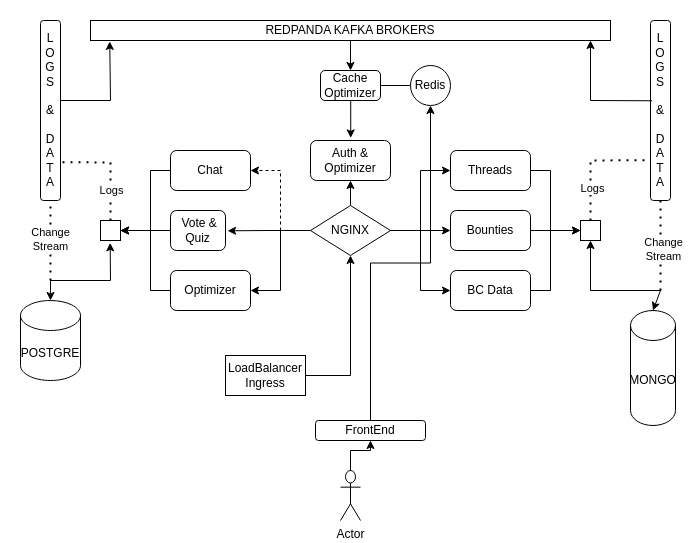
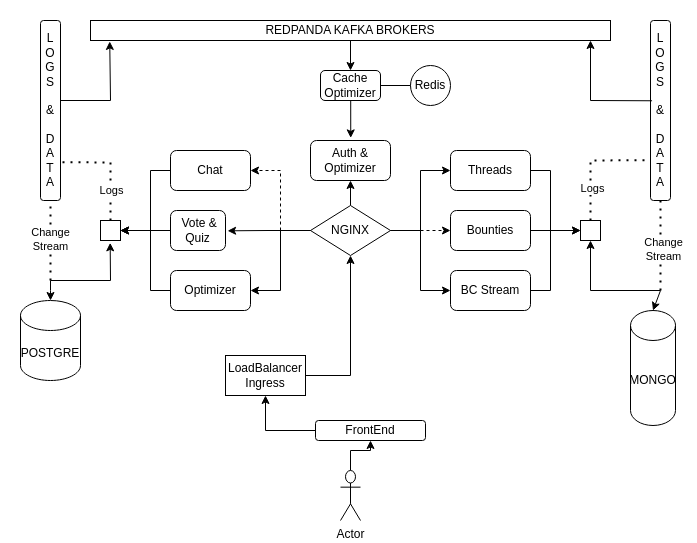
  <mxCell id="0" />
  <mxCell id="1" parent="0" />
  <mxCell id="2" style="edgeStyle=orthogonalEdgeStyle;rounded=0;orthogonalLoop=1;jettySize=auto;html=1;entryX=0.5;entryY=1;entryDx=0;entryDy=0;" parent="1" source="3" target="5" edge="1"><mxGeometry relative="1" as="geometry" /></mxCell>
  <mxCell id="3" value="Actor" style="shape=umlActor;verticalLabelPosition=bottom;verticalAlign=top;html=1;outlineConnect=0;" parent="1" vertex="1"><mxGeometry x="340" y="470" width="20" height="50" as="geometry" /></mxCell>
- <mxCell id="4" style="edgeStyle=orthogonalEdgeStyle;rounded=0;orthogonalLoop=1;jettySize=auto;html=1;" parent="1" source="5" target="49" edge="1"><mxGeometry relative="1" as="geometry" /></mxCell>
+ <mxCell id="4" style="edgeStyle=orthogonalEdgeStyle;rounded=0;orthogonalLoop=1;jettySize=auto;html=1;entryX=0.5;entryY=1;entryDx=0;entryDy=0;" parent="1" source="5" target="16" edge="1"><mxGeometry relative="1" as="geometry" /></mxCell>
  <mxCell id="5" value="FrontEnd" style="rounded=1;whiteSpace=wrap;html=1;" parent="1" vertex="1"><mxGeometry x="315" y="420" width="110" height="20" as="geometry" /></mxCell>
  <mxCell id="6" style="edgeStyle=orthogonalEdgeStyle;rounded=0;orthogonalLoop=1;jettySize=auto;html=1;entryX=1;entryY=0.5;entryDx=0;entryDy=0;dashed=1;" parent="1" source="12" target="20" edge="1"><mxGeometry relative="1" as="geometry" /></mxCell>
  <mxCell id="7" style="edgeStyle=orthogonalEdgeStyle;rounded=0;orthogonalLoop=1;jettySize=auto;html=1;entryX=1;entryY=0.5;entryDx=0;entryDy=0;" parent="1" source="12" target="22" edge="1"><mxGeometry relative="1" as="geometry" /></mxCell>
  <mxCell id="8" style="edgeStyle=orthogonalEdgeStyle;rounded=0;orthogonalLoop=1;jettySize=auto;html=1;entryX=0;entryY=0.5;entryDx=0;entryDy=0;" parent="1" source="12" target="24" edge="1"><mxGeometry relative="1" as="geometry"><Array as="points"><mxPoint x="420" y="230" /><mxPoint x="420" y="170" /></Array></mxGeometry></mxCell>
- <mxCell id="9" style="edgeStyle=orthogonalEdgeStyle;rounded=0;orthogonalLoop=1;jettySize=auto;html=1;" parent="1" source="12" target="14" edge="1"><mxGeometry relative="1" as="geometry" /></mxCell>
+ <mxCell id="9" style="edgeStyle=orthogonalEdgeStyle;rounded=0;orthogonalLoop=1;jettySize=auto;html=1;dashed=1;" parent="1" source="12" target="14" edge="1"><mxGeometry relative="1" as="geometry" /></mxCell>
  <mxCell id="10" style="edgeStyle=orthogonalEdgeStyle;rounded=0;orthogonalLoop=1;jettySize=auto;html=1;entryX=0;entryY=0.5;entryDx=0;entryDy=0;" parent="1" source="12" target="25" edge="1"><mxGeometry relative="1" as="geometry"><Array as="points"><mxPoint x="420" y="230" /><mxPoint x="420" y="290" /></Array></mxGeometry></mxCell>
  <mxCell id="11" style="edgeStyle=orthogonalEdgeStyle;rounded=0;orthogonalLoop=1;jettySize=auto;html=1;entryX=0.5;entryY=1;entryDx=0;entryDy=0;" parent="1" source="12" target="26" edge="1"><mxGeometry relative="1" as="geometry" /></mxCell>
  <mxCell id="12" value="NGINX" style="rhombus;whiteSpace=wrap;html=1;" parent="1" vertex="1"><mxGeometry x="310" y="205" width="80" height="50" as="geometry" /></mxCell>
  <mxCell id="13" style="edgeStyle=orthogonalEdgeStyle;rounded=0;orthogonalLoop=1;jettySize=auto;html=1;entryX=0;entryY=0.5;entryDx=0;entryDy=0;" parent="1" source="14" target="35" edge="1"><mxGeometry relative="1" as="geometry" /></mxCell>
  <mxCell id="14" value="Bounties" style="rounded=1;whiteSpace=wrap;html=1;" parent="1" vertex="1"><mxGeometry x="450" y="210" width="80" height="40" as="geometry" /></mxCell>
  <mxCell id="15" style="edgeStyle=orthogonalEdgeStyle;rounded=0;orthogonalLoop=1;jettySize=auto;html=1;entryX=0.5;entryY=1;entryDx=0;entryDy=0;" parent="1" source="16" target="12" edge="1"><mxGeometry relative="1" as="geometry" /></mxCell>
  <mxCell id="16" value="LoadBalancer&lt;br&gt;Ingress" style="rounded=0;whiteSpace=wrap;html=1;" parent="1" vertex="1"><mxGeometry x="225" y="355" width="80" height="40" as="geometry" /></mxCell>
  <mxCell id="17" style="edgeStyle=orthogonalEdgeStyle;rounded=0;orthogonalLoop=1;jettySize=auto;html=1;entryX=1;entryY=0.5;entryDx=0;entryDy=0;" parent="1" source="18" target="34" edge="1"><mxGeometry relative="1" as="geometry" /></mxCell>
  <mxCell id="18" value="&amp;nbsp;Vote &amp;amp; Quiz" style="rounded=1;whiteSpace=wrap;html=1;" parent="1" vertex="1"><mxGeometry x="170" y="210" width="55" height="40" as="geometry" /></mxCell>
  <mxCell id="19" style="edgeStyle=orthogonalEdgeStyle;rounded=0;orthogonalLoop=1;jettySize=auto;html=1;entryX=1;entryY=0.5;entryDx=0;entryDy=0;" parent="1" source="20" target="34" edge="1"><mxGeometry relative="1" as="geometry"><Array as="points"><mxPoint x="150" y="170" /><mxPoint x="150" y="230" /></Array></mxGeometry></mxCell>
  <mxCell id="20" value="Chat" style="rounded=1;whiteSpace=wrap;html=1;" parent="1" vertex="1"><mxGeometry x="170" y="150" width="80" height="40" as="geometry" /></mxCell>
  <mxCell id="21" style="edgeStyle=orthogonalEdgeStyle;rounded=0;orthogonalLoop=1;jettySize=auto;html=1;entryX=1;entryY=0.5;entryDx=0;entryDy=0;" parent="1" source="22" target="34" edge="1"><mxGeometry relative="1" as="geometry"><Array as="points"><mxPoint x="150" y="290" /><mxPoint x="150" y="230" /></Array></mxGeometry></mxCell>
  <mxCell id="22" value="Optimizer" style="rounded=1;whiteSpace=wrap;html=1;" parent="1" vertex="1"><mxGeometry x="170" y="270" width="80" height="40" as="geometry" /></mxCell>
  <mxCell id="23" style="edgeStyle=orthogonalEdgeStyle;rounded=0;orthogonalLoop=1;jettySize=auto;html=1;entryX=0;entryY=0.5;entryDx=0;entryDy=0;" parent="1" source="24" target="35" edge="1"><mxGeometry relative="1" as="geometry"><Array as="points"><mxPoint x="550" y="170" /><mxPoint x="550" y="230" /></Array></mxGeometry></mxCell>
  <mxCell id="24" value="Threads" style="rounded=1;whiteSpace=wrap;html=1;" parent="1" vertex="1"><mxGeometry x="450" y="150" width="80" height="40" as="geometry" /></mxCell>
- <mxCell id="25" value="BC Data" style="rounded=1;whiteSpace=wrap;html=1;" parent="1" vertex="1"><mxGeometry x="450" y="270" width="80" height="40" as="geometry" /></mxCell>
+ <mxCell id="25" value="BC Stream" style="rounded=1;whiteSpace=wrap;html=1;" parent="1" vertex="1"><mxGeometry x="450" y="270" width="80" height="40" as="geometry" /></mxCell>
  <mxCell id="26" value="Auth &amp;amp; Optimizer" style="rounded=1;whiteSpace=wrap;html=1;" parent="1" vertex="1"><mxGeometry x="310" y="140" width="80" height="40" as="geometry" /></mxCell>
  <mxCell id="27" value="L&lt;br&gt;O&lt;br&gt;G&lt;br&gt;S&lt;br&gt;&lt;br&gt;&amp;amp;&lt;br&gt;&lt;br&gt;D&lt;br&gt;A&lt;br&gt;T&lt;br&gt;A" style="rounded=1;whiteSpace=wrap;html=1;" parent="1" vertex="1"><mxGeometry x="40" width="20" height="180" as="geometry" y="20" /></mxCell>
  <mxCell id="28" style="edgeStyle=orthogonalEdgeStyle;rounded=0;orthogonalLoop=1;jettySize=auto;html=1;entryX=0.5;entryY=0;entryDx=0;entryDy=0;" edge="1" parent="1" source="29" target="51"><mxGeometry relative="1" as="geometry" /></mxCell>
  <mxCell id="29" value="REDPANDA KAFKA BROKERS" style="rounded=0;whiteSpace=wrap;html=1;" parent="1" vertex="1"><mxGeometry x="90" width="520" height="20" as="geometry" y="20" /></mxCell>
  <mxCell id="30" value="L&lt;br&gt;O&lt;br&gt;G&lt;br&gt;S&lt;br&gt;&lt;br&gt;&amp;amp;&lt;br&gt;&lt;br&gt;D&lt;br&gt;A&lt;br&gt;T&lt;br&gt;A" style="rounded=1;whiteSpace=wrap;html=1;" parent="1" vertex="1"><mxGeometry x="650" width="20" height="180" as="geometry" y="20" /></mxCell>
  <mxCell id="31" style="edgeStyle=orthogonalEdgeStyle;rounded=0;orthogonalLoop=1;jettySize=auto;html=1;entryX=1.038;entryY=0.508;entryDx=0;entryDy=0;entryPerimeter=0;" parent="1" source="12" target="18" edge="1"><mxGeometry relative="1" as="geometry" /></mxCell>
  <mxCell id="32" value="POSTGRE" style="shape=cylinder3;whiteSpace=wrap;html=1;boundedLbl=1;backgroundOutline=1;size=15;" parent="1" vertex="1"><mxGeometry x="20" y="300" width="60" height="80" as="geometry" /></mxCell>
  <mxCell id="33" value="MONGO" style="shape=cylinder3;whiteSpace=wrap;html=1;boundedLbl=1;backgroundOutline=1;size=15;" parent="1" vertex="1"><mxGeometry x="630" y="310" width="45" height="115" as="geometry" /></mxCell>
  <mxCell id="34" value="" style="rounded=0;whiteSpace=wrap;html=1;" parent="1" vertex="1"><mxGeometry x="100" y="220" width="20" height="20" as="geometry" /></mxCell>
  <mxCell id="35" value="" style="rounded=0;whiteSpace=wrap;html=1;" parent="1" vertex="1"><mxGeometry x="580" y="220" width="20" height="20" as="geometry" /></mxCell>
  <mxCell id="36" value="" style="endArrow=none;html=1;rounded=0;" parent="1" edge="1"><mxGeometry width="50" height="50" relative="1" as="geometry"><mxPoint x="530" y="290" as="sourcePoint" /><mxPoint x="550" y="230" as="targetPoint" /><Array as="points"><mxPoint x="550" y="290" /></Array></mxGeometry></mxCell>
  <mxCell id="37" value="" style="endArrow=classic;startArrow=classic;html=1;rounded=0;entryX=0.483;entryY=1.117;entryDx=0;entryDy=0;entryPerimeter=0;exitX=0.5;exitY=0;exitDx=0;exitDy=0;exitPerimeter=0;" parent="1" source="32" target="34" edge="1"><mxGeometry width="50" height="50" relative="1" as="geometry"><mxPoint x="60" y="310" as="sourcePoint" /><mxPoint x="220" y="300" as="targetPoint" /><Array as="points"><mxPoint x="50" y="290" /><mxPoint x="50" y="280" /><mxPoint x="110" y="280" /></Array></mxGeometry></mxCell>
  <mxCell id="38" value="" style="endArrow=classic;startArrow=classic;html=1;rounded=0;entryX=0.5;entryY=1;entryDx=0;entryDy=0;exitX=0.5;exitY=0;exitDx=0;exitDy=0;exitPerimeter=0;" parent="1" source="33" target="35" edge="1"><mxGeometry width="50" height="50" relative="1" as="geometry"><mxPoint x="640" y="340" as="sourcePoint" /><mxPoint x="690" y="240" as="targetPoint" /><Array as="points"><mxPoint x="660" y="290" /><mxPoint x="590" y="290" /></Array></mxGeometry></mxCell>
  <mxCell id="39" value="" style="endArrow=none;dashed=1;html=1;dashPattern=1 3;strokeWidth=2;rounded=0;" parent="1" edge="1"><mxGeometry width="50" height="50" relative="1" as="geometry"><mxPoint x="50" y="280" as="sourcePoint" /><mxPoint x="50" y="200" as="targetPoint" /></mxGeometry></mxCell>
  <mxCell id="40" value="Change&lt;br&gt;Stream" style="edgeLabel;html=1;align=center;verticalAlign=middle;resizable=0;points=[];" parent="39" vertex="1" connectable="0"><mxGeometry x="0.055" y="1" relative="1" as="geometry"><mxPoint as="offset" /></mxGeometry></mxCell>
  <mxCell id="41" value="" style="endArrow=none;dashed=1;html=1;dashPattern=1 3;strokeWidth=2;rounded=0;" parent="1" edge="1"><mxGeometry width="50" height="50" relative="1" as="geometry"><mxPoint x="660" y="290" as="sourcePoint" /><mxPoint x="660" y="200" as="targetPoint" /></mxGeometry></mxCell>
  <mxCell id="42" value="Change&lt;br&gt;Stream" style="edgeLabel;html=1;align=center;verticalAlign=middle;resizable=0;points=[];" parent="41" vertex="1" connectable="0"><mxGeometry x="-0.073" y="-2" relative="1" as="geometry"><mxPoint as="offset" /></mxGeometry></mxCell>
  <mxCell id="43" value="" style="endArrow=none;dashed=1;html=1;dashPattern=1 3;strokeWidth=2;rounded=0;entryX=-0.186;entryY=0.776;entryDx=0;entryDy=0;entryPerimeter=0;" parent="1" target="30" edge="1"><mxGeometry width="50" height="50" relative="1" as="geometry"><mxPoint x="590" y="220" as="sourcePoint" /><mxPoint x="590" y="160" as="targetPoint" /><Array as="points"><mxPoint x="590" y="160" /></Array></mxGeometry></mxCell>
  <mxCell id="44" value="Logs" style="edgeLabel;html=1;align=center;verticalAlign=middle;resizable=0;points=[];" parent="43" vertex="1" connectable="0"><mxGeometry x="-0.438" y="-1" relative="1" as="geometry"><mxPoint as="offset" /></mxGeometry></mxCell>
  <mxCell id="45" value="" style="endArrow=none;dashed=1;html=1;dashPattern=1 3;strokeWidth=2;rounded=0;entryX=1.029;entryY=0.787;entryDx=0;entryDy=0;entryPerimeter=0;" parent="1" target="27" edge="1"><mxGeometry width="50" height="50" relative="1" as="geometry"><mxPoint x="110" y="220" as="sourcePoint" /><mxPoint x="166" y="160" as="targetPoint" /><Array as="points"><mxPoint x="110" y="162" /></Array></mxGeometry></mxCell>
  <mxCell id="46" value="Logs" style="edgeLabel;html=1;align=center;verticalAlign=middle;resizable=0;points=[];" parent="45" vertex="1" connectable="0"><mxGeometry x="-0.427" relative="1" as="geometry"><mxPoint as="offset" /></mxGeometry></mxCell>
  <mxCell id="47" value="" style="endArrow=classic;html=1;rounded=0;entryX=0.037;entryY=1.048;entryDx=0;entryDy=0;entryPerimeter=0;" parent="1" target="29" edge="1"><mxGeometry width="50" height="50" relative="1" as="geometry"><mxPoint x="60" y="100" as="sourcePoint" /><mxPoint x="110" y="50" as="targetPoint" /><Array as="points"><mxPoint x="110" y="100" /></Array></mxGeometry></mxCell>
  <mxCell id="48" value="" style="endArrow=classic;html=1;rounded=0;exitX=0.078;exitY=0.446;exitDx=0;exitDy=0;exitPerimeter=0;" parent="1" source="30" edge="1"><mxGeometry width="50" height="50" relative="1" as="geometry"><mxPoint x="540" y="90" as="sourcePoint" /><mxPoint x="590" y="40" as="targetPoint" /><Array as="points"><mxPoint x="590" y="100" /></Array></mxGeometry></mxCell>
  <mxCell id="49" value="Redis" style="ellipse;whiteSpace=wrap;html=1;aspect=fixed;" parent="1" vertex="1"><mxGeometry x="410" y="65" width="40" height="40" as="geometry" /></mxCell>
  <mxCell id="50" style="edgeStyle=orthogonalEdgeStyle;rounded=0;orthogonalLoop=1;jettySize=auto;html=1;entryX=0.503;entryY=-0.065;entryDx=0;entryDy=0;entryPerimeter=0;" parent="1" source="49" target="26" edge="1"><mxGeometry relative="1" as="geometry" /></mxCell>
  <mxCell id="51" value="Cache&lt;br&gt;Optimizer" style="rounded=1;whiteSpace=wrap;html=1;" vertex="1" parent="1"><mxGeometry x="320" y="70" width="60" height="30" as="geometry" /></mxCell>
